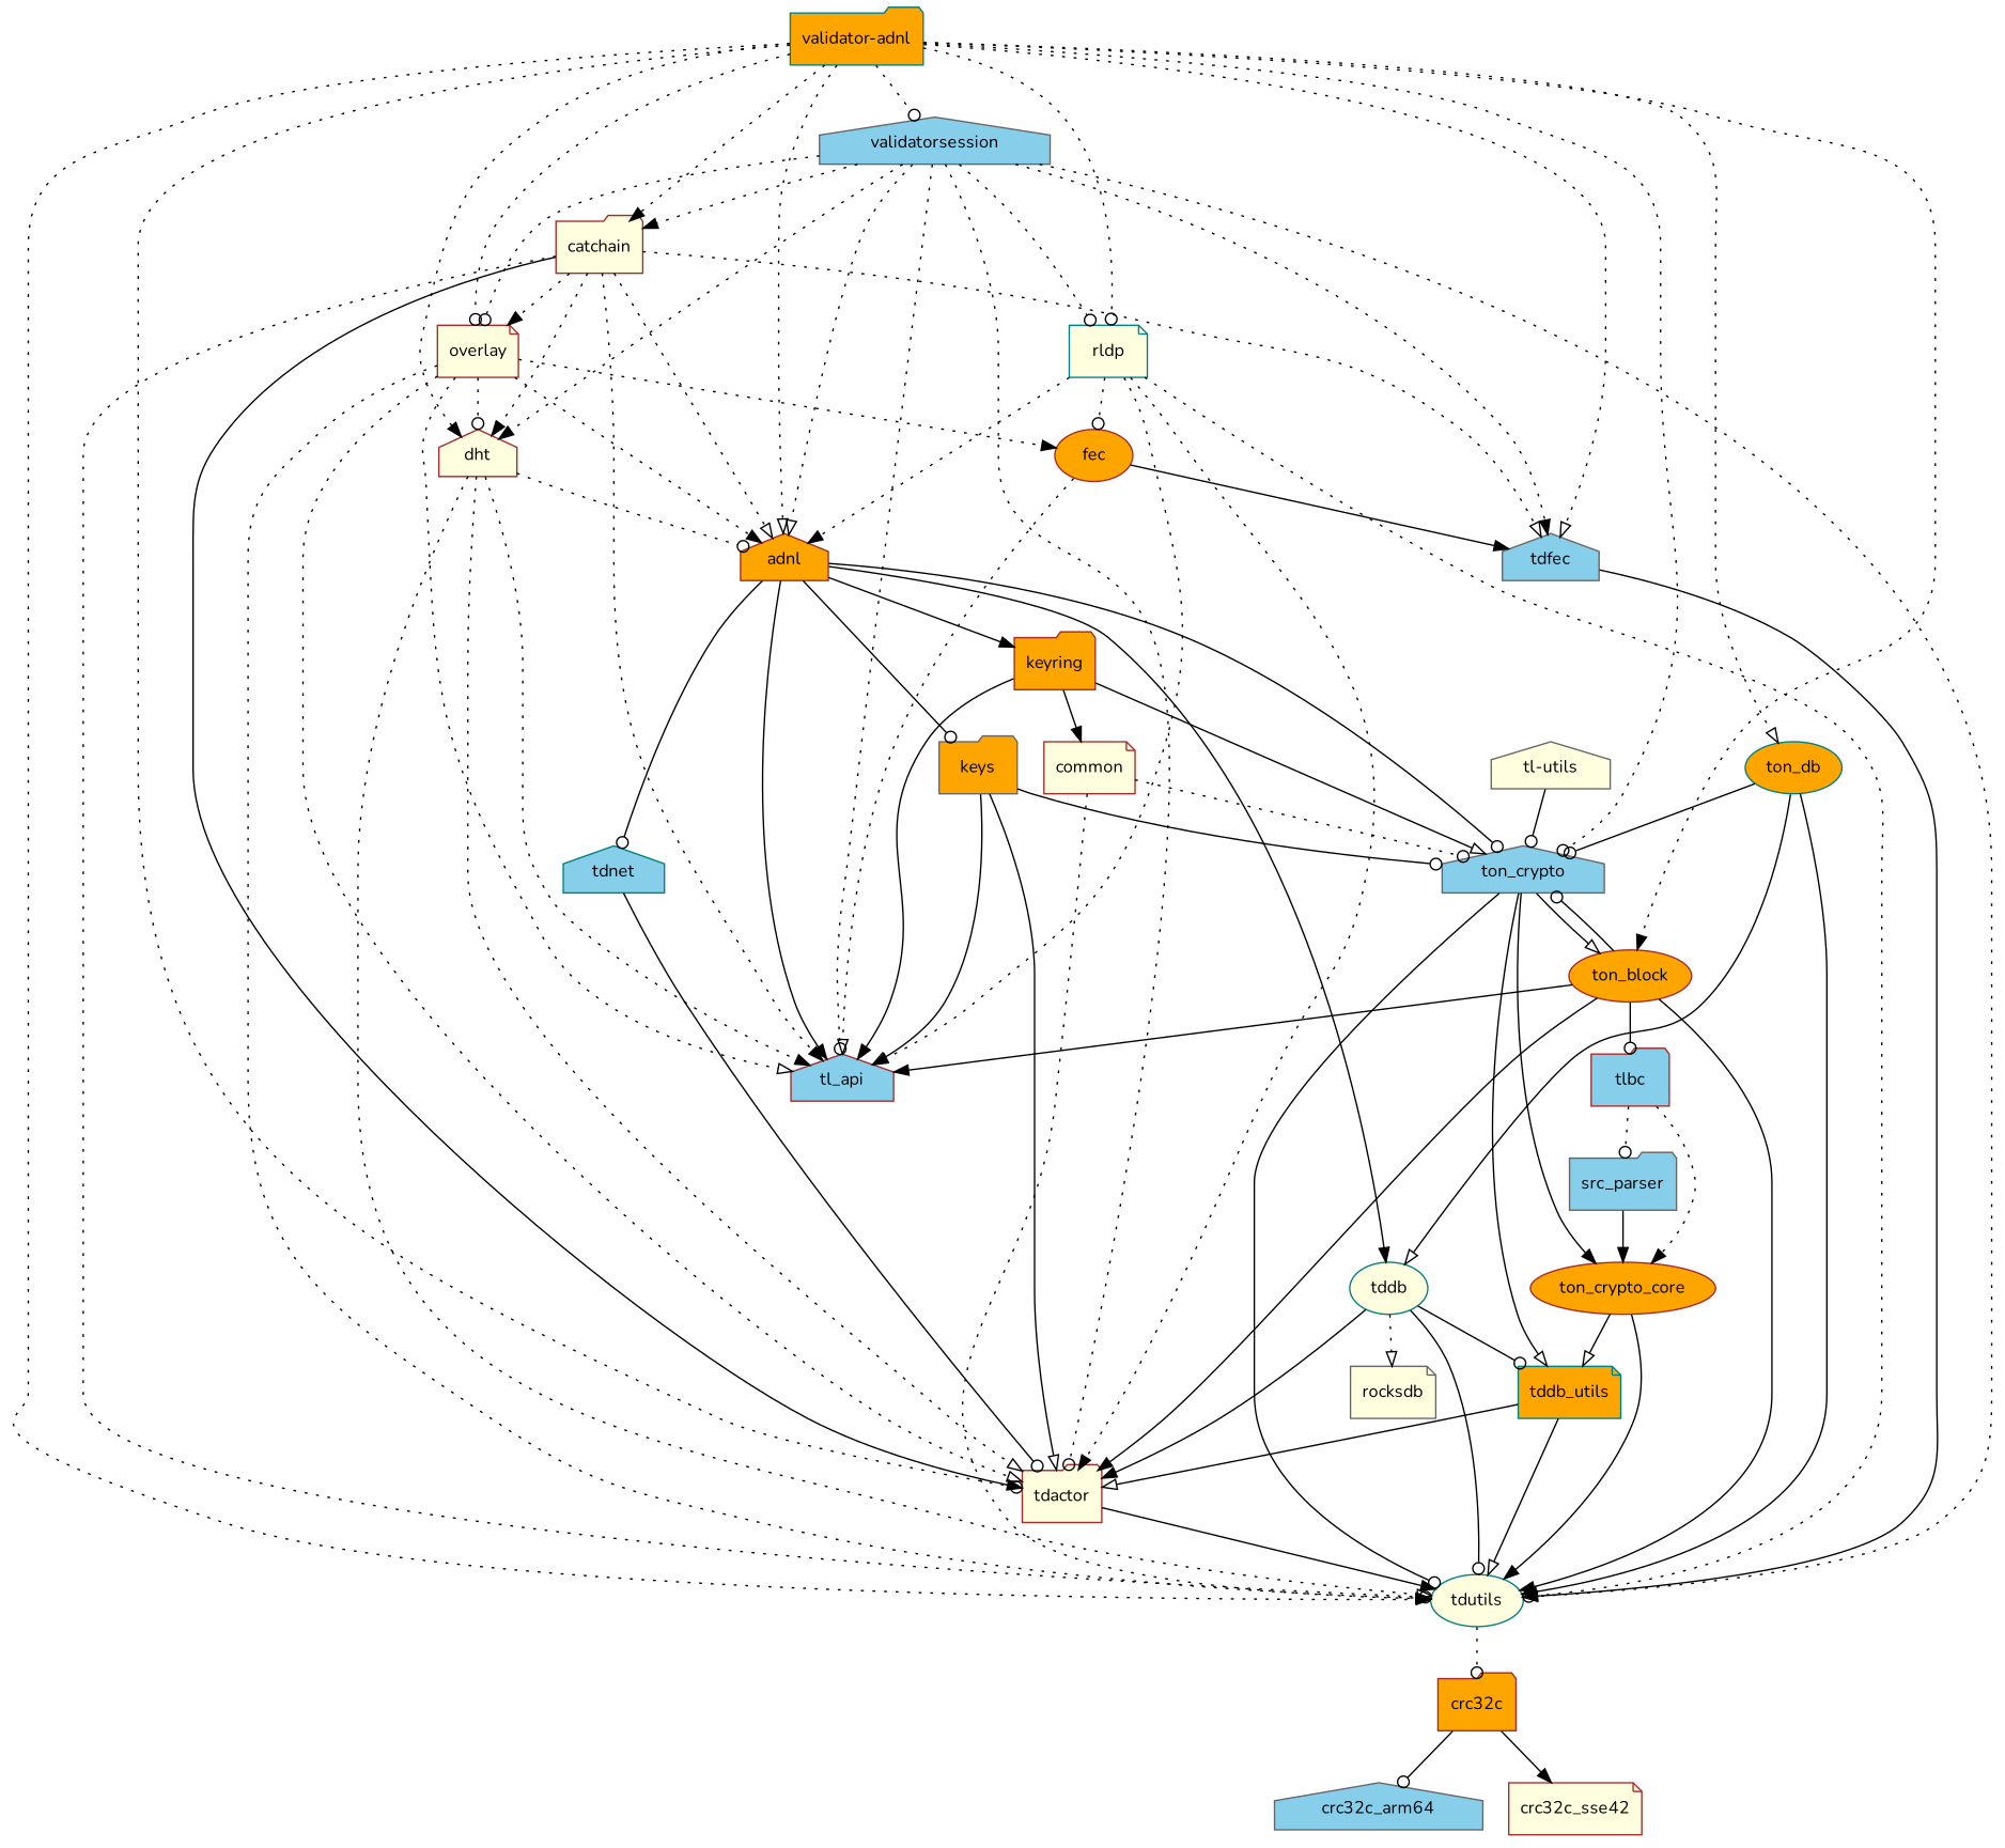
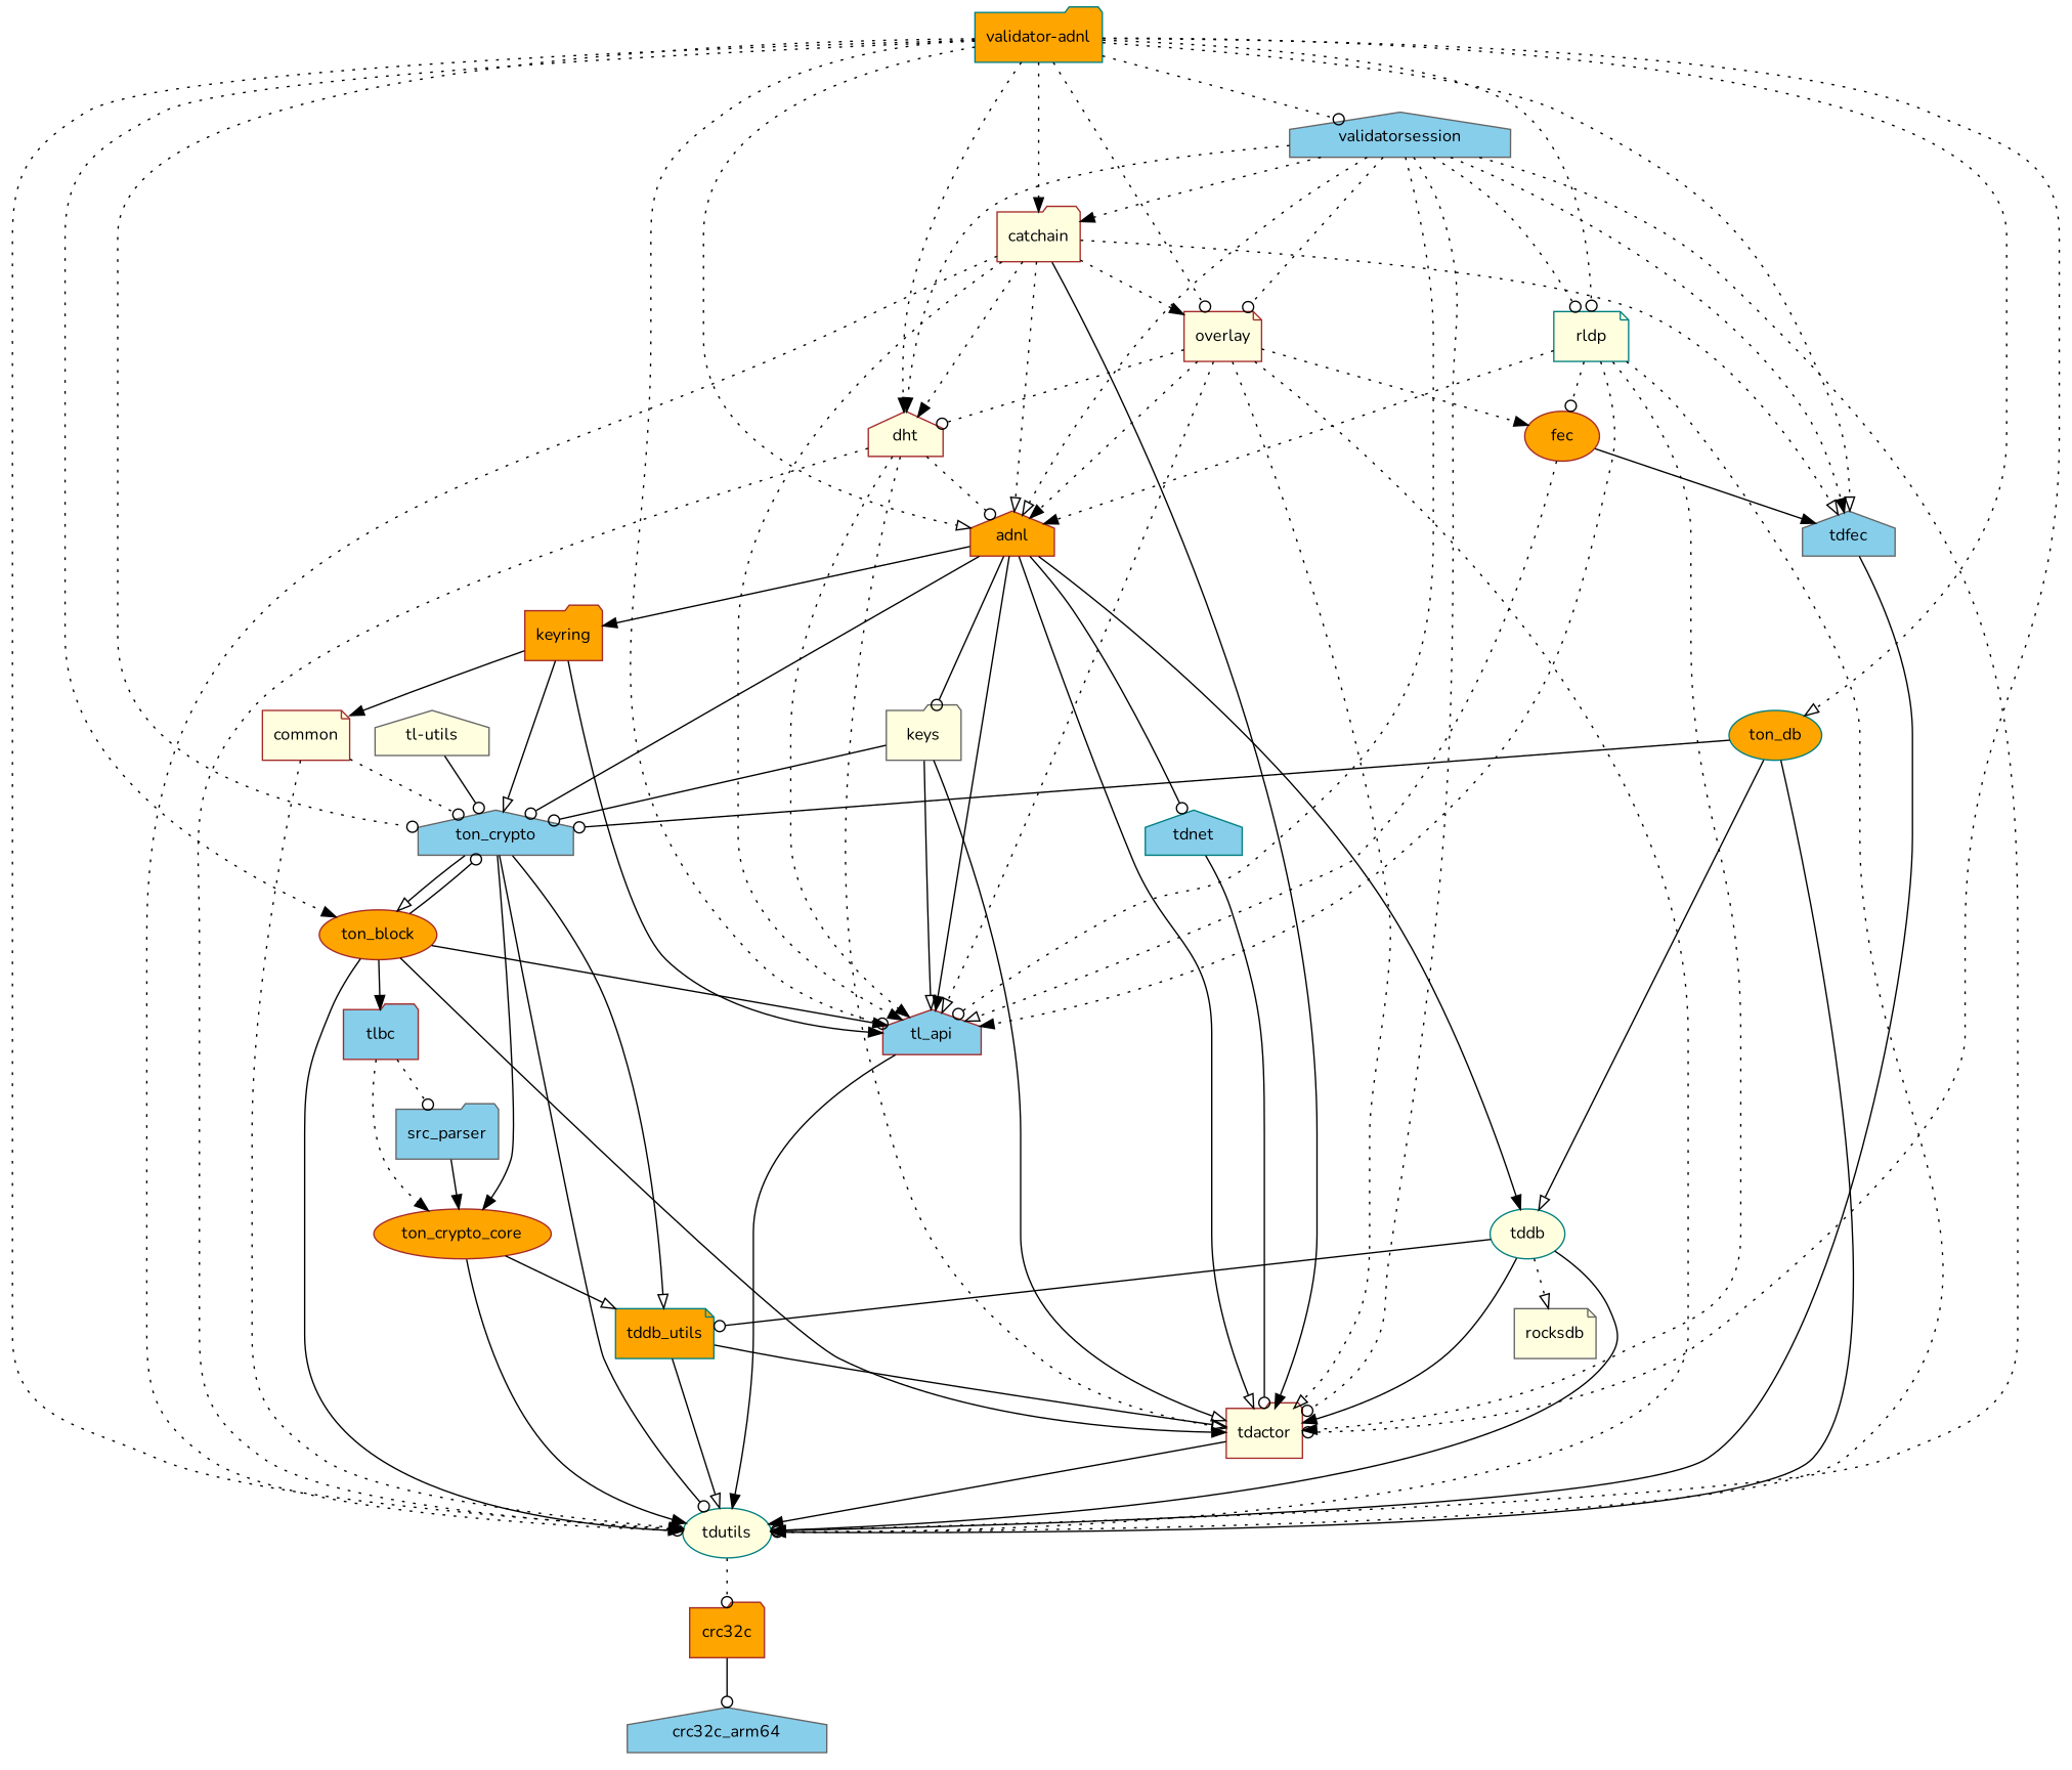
  digraph {
    fontname=Nunito
    node [color=brown fillcolor=lightyellow fontname=Nunito fontsize=12 shape=house style=filled]
    edge [arrowhead=normal fontname=Nunito style=dotted]
    n1 [color=teal fillcolor=orange label="validator-adnl" shape=folder]
    n2 [fillcolor=orange label=adnl]
    n3 [color=teal label=tdutils shape=ellipse]
    n4 [color=gray40 fillcolor=skyblue label=ton_crypto]
    n5 [label=tdactor shape=folder]
    n6 [fillcolor=orange label=ton_block shape=ellipse]
    n7 [fillcolor=skyblue label=tl_api]
    n8 [label=catchain shape=folder]
    n9 [label=dht]
    n10 [label=overlay shape=note]
    n11 [color=gray40 fillcolor=skyblue label=tdfec]
    n12 [color=teal label=rldp shape=note]
    n13 [color=teal fillcolor=orange label=ton_db shape=ellipse]
    n14 [color=gray40 fillcolor=skyblue label=validatorsession]
    n15 [fillcolor=orange label=keyring shape=folder]
-   n16 [color=gray40 fillcolor=orange label=keys shape=folder]
+   n16 [color=gray40 label=keys shape=folder]
    n17 [color=teal label=tddb shape=ellipse]
    n18 [color=teal fillcolor=skyblue label=tdnet]
    n19 [fillcolor=orange label=crc32c shape=folder]
    n20 [color=teal fillcolor=orange label=tddb_utils shape=note]
    n21 [fillcolor=orange label=ton_crypto_core shape=ellipse]
    n22 [fillcolor=skyblue label=tlbc shape=folder]
    n23 [fillcolor=orange label=fec shape=ellipse]
    n24 [label=common shape=note]
    n25 [color=gray40 label=rocksdb shape=note]
    n26 [color=gray40 fillcolor=skyblue label=crc32c_arm64]
-   n27 [label=crc32c_sse42 shape=note]
    n28 [color=gray40 fillcolor=skyblue label=src_parser shape=folder]
    n29 [color=gray40 label="tl-utils"]
    n1 -> n2 [arrowhead=onormal]
    n1 -> n3
    n1 -> n4 [arrowhead=odot]
    n1 -> n5 [arrowhead=odot]
    n1 -> n6
+   n1 -> n7 [arrowhead=odot]
    n1 -> n8
    n1 -> n9
    n1 -> n10 [arrowhead=odot]
    n1 -> n11 [arrowhead=onormal]
    n1 -> n12 [arrowhead=odot]
    n1 -> n13 [arrowhead=onormal]
    n1 -> n14 [arrowhead=odot]
    n2 -> n4 [arrowhead=odot style=""]
+   n2 -> n5 [arrowhead=onormal style=""]
    n2 -> n7 [style=""]
    n2 -> n15 [style=""]
    n2 -> n16 [arrowhead=odot style=""]
    n2 -> n17 [style=""]
    n2 -> n18 [arrowhead=odot style=""]
    n3 -> n19 [arrowhead=odot]
    n4 -> n3 [arrowhead=odot style=""]
    n4 -> n6 [arrowhead=onormal style=""]
    n4 -> n20 [arrowhead=onormal style=""]
    n4 -> n21 [style=""]
    n5 -> n3 [style=""]
    n6 -> n3 [style=""]
    n6 -> n4 [arrowhead=odot style=""]
    n6 -> n5 [style=""]
    n6 -> n7 [style=""]
-   n6 -> n22 [arrowhead=odot style=""]
+   n6 -> n22 [style=""]
+   n7 -> n3 [style=""]
    n8 -> n2 [arrowhead=onormal]
    n8 -> n3 [arrowhead=odot]
    n8 -> n5 [style=solid]
    n8 -> n7
    n8 -> n9
    n8 -> n10
    n8 -> n11 [arrowhead=onormal]
    n9 -> n2 [arrowhead=odot]
    n9 -> n3 [arrowhead=onormal]
    n9 -> n5 [arrowhead=onormal]
    n9 -> n7
    n10 -> n2
    n10 -> n3 [arrowhead=onormal]
    n10 -> n5 [arrowhead=onormal]
    n10 -> n7 [arrowhead=onormal]
    n10 -> n9 [arrowhead=odot]
    n10 -> n23
    n11 -> n3 [arrowhead=onormal style=""]
    n12 -> n2
    n12 -> n3 [arrowhead=odot]
    n12 -> n5
    n12 -> n7
    n12 -> n23 [arrowhead=odot]
    n13 -> n3 [style=""]
    n13 -> n4 [arrowhead=odot style=""]
    n13 -> n17 [arrowhead=onormal style=""]
    n14 -> n2 [arrowhead=onormal]
    n14 -> n3
    n14 -> n5 [arrowhead=odot]
    n14 -> n7 [arrowhead=odot]
    n14 -> n8
    n14 -> n9
    n14 -> n10 [arrowhead=odot]
    n14 -> n11
    n14 -> n12 [arrowhead=odot]
    n15 -> n4 [arrowhead=onormal style=""]
    n15 -> n7 [style=""]
    n15 -> n24 [style=""]
    n16 -> n4 [arrowhead=odot style=""]
    n16 -> n5 [arrowhead=onormal style=""]
    n16 -> n7 [arrowhead=onormal style=""]
    n17 -> n3 [arrowhead=odot style=""]
    n17 -> n5 [style=""]
    n17 -> n20 [arrowhead=odot style=""]
    n17 -> n25 [arrowhead=onormal]
    n18 -> n5 [arrowhead=odot style=""]
    n19 -> n26 [arrowhead=odot style=""]
-   n19 -> n27 [style=""]
    n20 -> n3 [arrowhead=onormal style=""]
    n20 -> n5 [arrowhead=onormal style=""]
    n21 -> n3 [style=""]
    n21 -> n20 [arrowhead=onormal style=""]
    n22 -> n21
    n22 -> n28 [arrowhead=odot]
    n23 -> n7 [arrowhead=onormal]
    n23 -> n11 [style=""]
    n24 -> n3
    n24 -> n4 [arrowhead=odot]
    n28 -> n21 [style=""]
    n29 -> n4 [arrowhead=odot style=""]
  }
